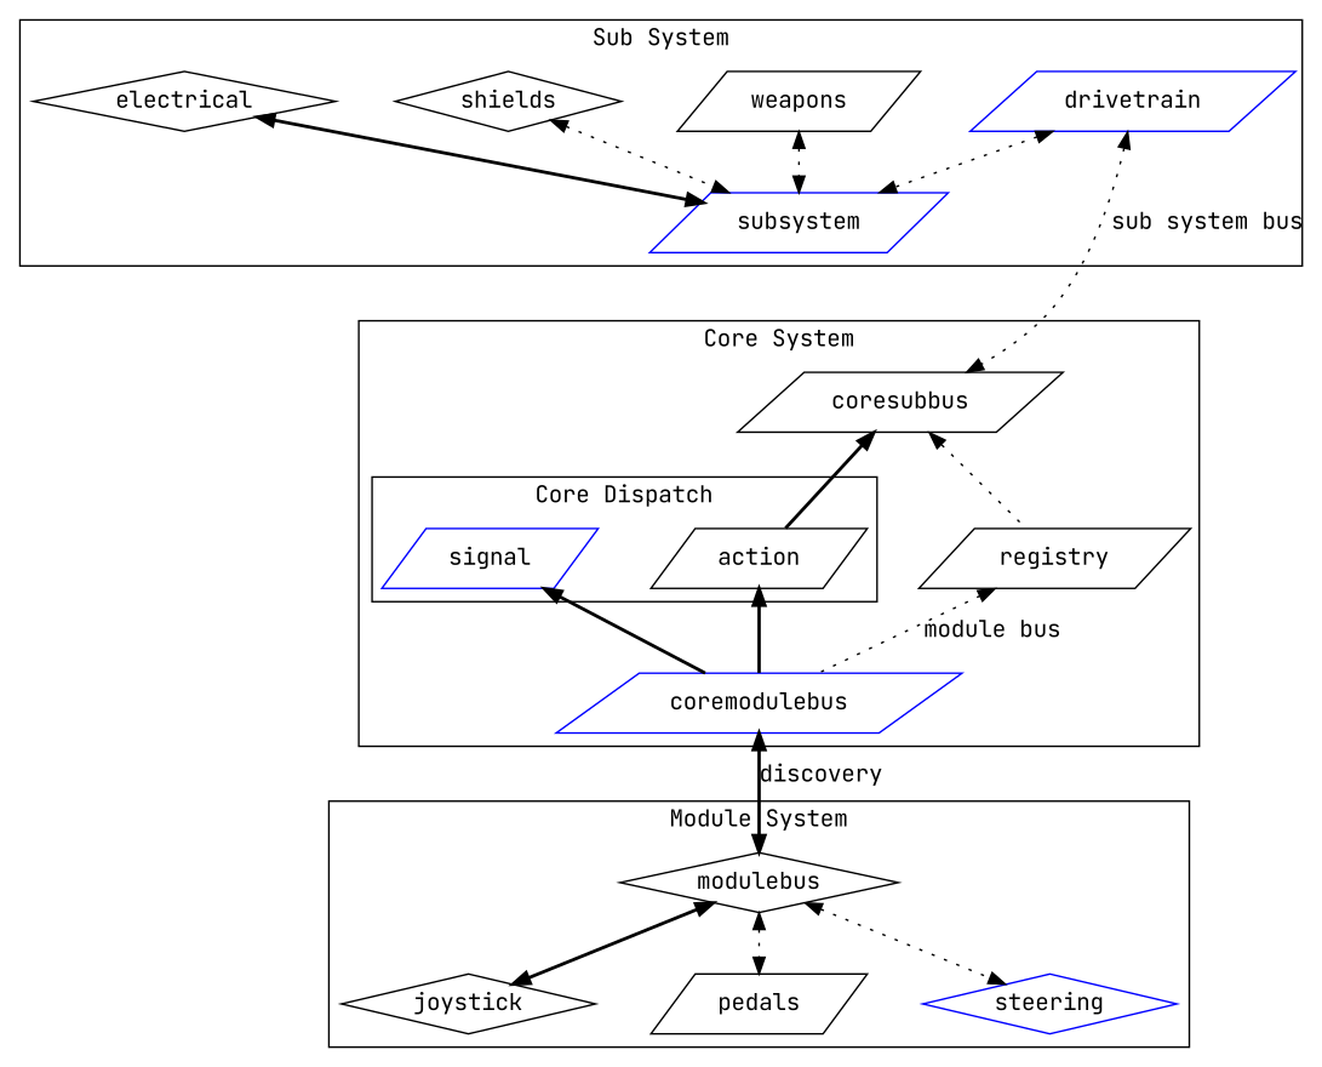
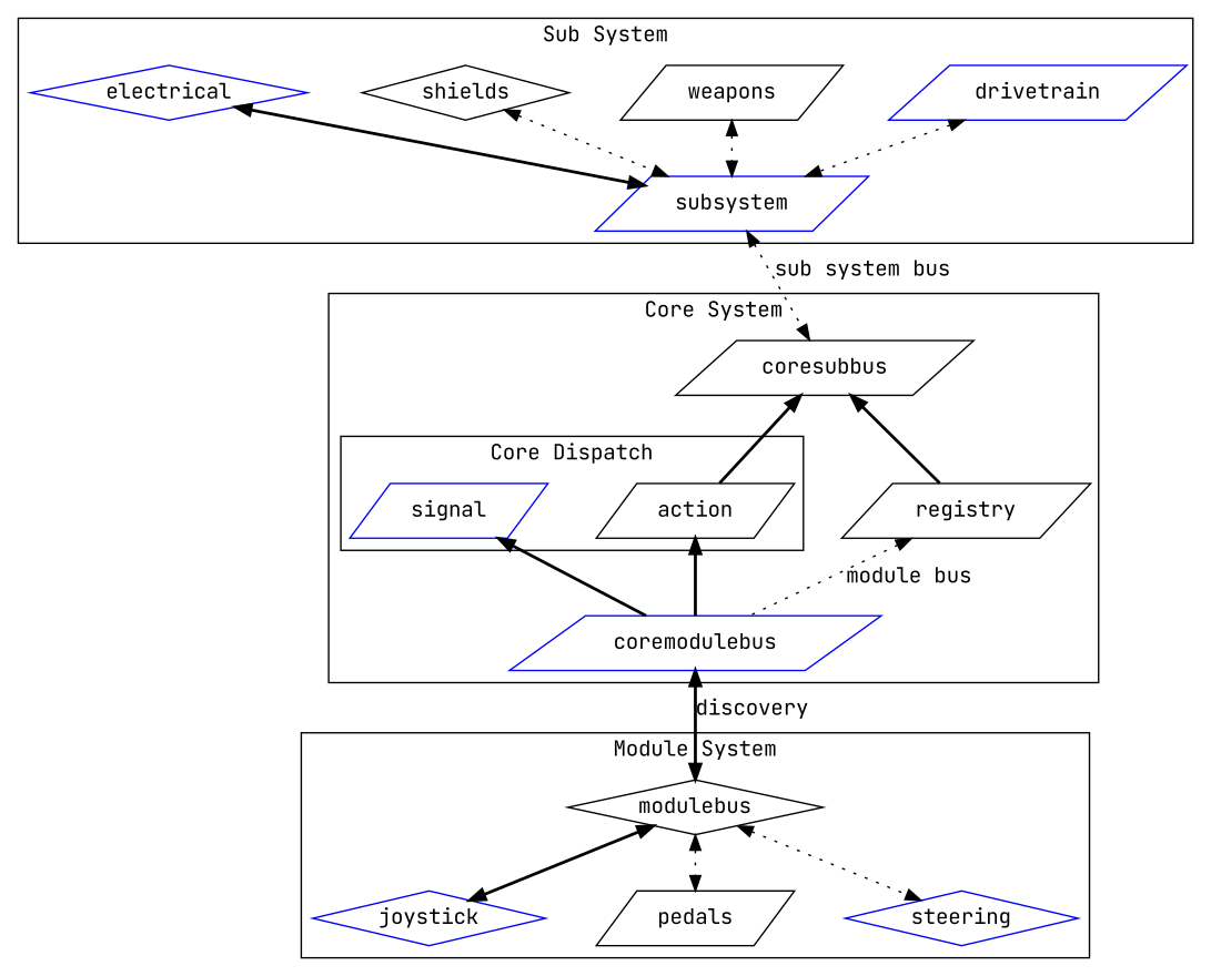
  digraph {
    fontname="JetBrains Mono"
    nodesep=0.5
    rankdir=TB
    ranksep=0.5
    node [color=black fontname="JetBrains Mono" shape=parallelogram]
    edge [arrowtail=normal dir=both fontname="JetBrains Mono" style=dotted]
    weapons
    shields [shape=diamond]
    drivetrain [color=blue]
-   electrical [shape=diamond]
+   electrical [color=blue shape=diamond]
    subsystem [color=blue]
    signal [color=blue]
    action
    coresubbus
    registry
    coremodulebus [color=blue]
-   joystick [shape=diamond]
+   joystick [color=blue shape=diamond]
    pedals
    steering [color=blue shape=diamond]
    modulebus [shape=diamond]
    subgraph cluster_1 {
      label="Sub System"
      subsystem
      subgraph sub_2 {
        label="Sub System"
        rank=same
        weapons
        shields
        drivetrain
        electrical
      }
    }
    subgraph cluster_3 {
      label="Core System"
      coresubbus
      registry
      coremodulebus
      subgraph cluster_4 {
        label="Core Dispatch"
        signal
        action
      }
    }
    subgraph cluster_5 {
      label="Module System"
      modulebus
      subgraph sub_6 {
        label="Module System"
        rank=same
        joystick
        pedals
        steering
      }
    }
    weapons -> subsystem
    shields -> subsystem
    drivetrain -> subsystem
    electrical -> subsystem [style=bold]
-   drivetrain -> coresubbus [label="sub system bus"]
+   subsystem -> coresubbus [label="sub system bus"]
    signal -> coremodulebus [arrowhead=none style=bold]
    action -> coremodulebus [arrowhead=none style=bold]
    coresubbus -> action [arrowhead=none style=bold]
-   coresubbus -> registry [arrowhead=none]
+   coresubbus -> registry [arrowhead=none style=bold]
    registry -> coremodulebus [arrowhead=none label="module bus"]
    coremodulebus -> modulebus [label=discovery style=bold]
    modulebus -> joystick [style=bold]
    modulebus -> pedals
    modulebus -> steering
  }
